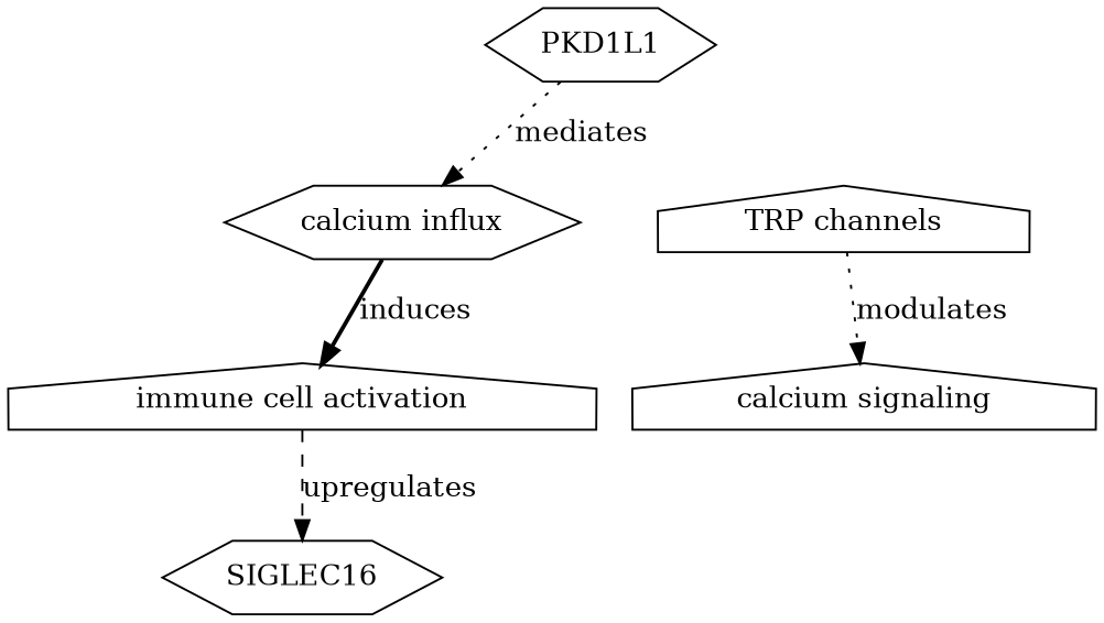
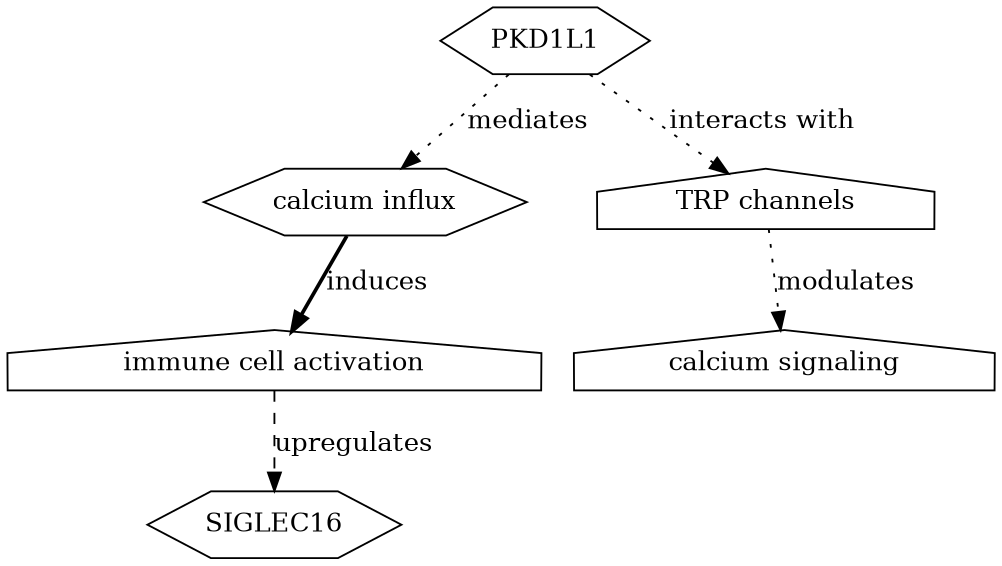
  digraph {
    node [shape=hexagon]
    edge [probability=0.7 style=dotted]
    PKD1L1
    "calcium influx"
    "TRP channels" [shape=house]
    "immune cell activation" [shape=house]
    "calcium signaling" [shape=house]
    SIGLEC16
    PKD1L1 -> "calcium influx" [evidence="PMID: 23412345" label=mediates probability=0.8]
+   PKD1L1 -> "TRP channels" [evidence="PMID: 12345678" label="interacts with" probability=0.75]
    "calcium influx" -> "immune cell activation" [evidence="PMID: 34567890" label=induces style=bold]
    "TRP channels" -> "calcium signaling" [evidence="PMID: 23456789" label=modulates]
    "immune cell activation" -> SIGLEC16 [evidence="PMID: 45678901" label=upregulates probability=0.6 style=dashed]
  }
